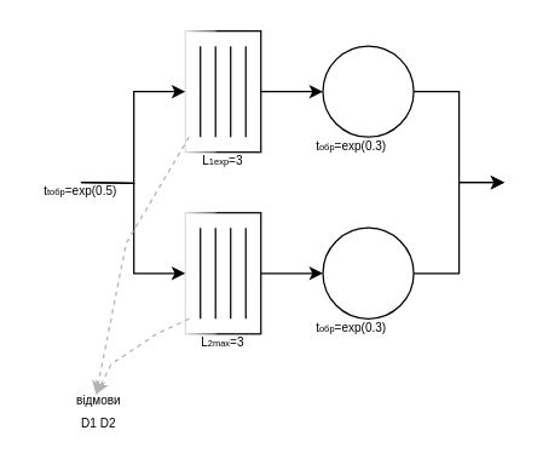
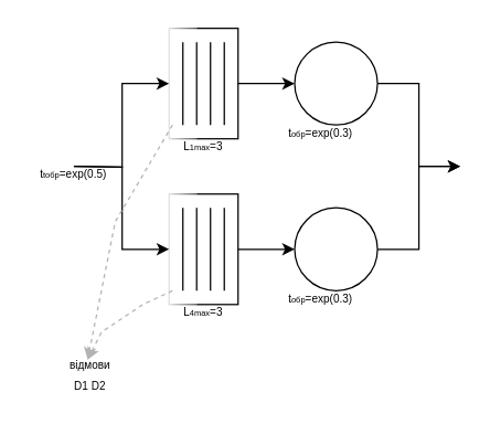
  <mxCell id="0" />
  <mxCell id="1" parent="0" />
  <mxCell id="2" style="edgeStyle=orthogonalEdgeStyle;rounded=0;orthogonalLoop=1;jettySize=auto;html=1;exitX=1;exitY=0.5;exitDx=0;exitDy=0;entryX=0;entryY=0.5;entryDx=0;entryDy=0;" edge="1" parent="1" source="3"><mxGeometry relative="1" as="geometry"><mxPoint x="333" y="120" as="targetPoint" /><Array as="points"><mxPoint x="303" y="60" /><mxPoint x="303" y="120" /></Array></mxGeometry></mxCell>
  <mxCell id="3" value="" style="ellipse;whiteSpace=wrap;html=1;glass=1;strokeColor=default;" vertex="1" parent="1"><mxGeometry x="213" y="30" width="60" height="60" as="geometry" /></mxCell>
  <mxCell id="4" value="" style="group" vertex="1" connectable="0" parent="1"><mxGeometry x="122" y="20" width="50" height="80" as="geometry" /></mxCell>
  <mxCell id="5" value="" style="rounded=0;whiteSpace=wrap;html=1;rotation=-90;strokeColor=default;perimeterSpacing=0;glass=1;strokeWidth=1;" vertex="1" parent="4"><mxGeometry x="-15" y="15" width="80" height="50" as="geometry" /></mxCell>
  <mxCell id="6" value="" style="endArrow=none;html=1;rounded=0;" edge="1" parent="4"><mxGeometry width="50" height="50" relative="1" as="geometry"><mxPoint x="10" y="70" as="sourcePoint" /><mxPoint x="10" y="10" as="targetPoint" /></mxGeometry></mxCell>
  <mxCell id="7" value="" style="endArrow=none;html=1;rounded=0;" edge="1" parent="4"><mxGeometry width="50" height="50" relative="1" as="geometry"><mxPoint x="20" y="70" as="sourcePoint" /><mxPoint x="20" y="10" as="targetPoint" /></mxGeometry></mxCell>
  <mxCell id="8" value="" style="endArrow=none;html=1;rounded=0;" edge="1" parent="4"><mxGeometry width="50" height="50" relative="1" as="geometry"><mxPoint x="30" y="70" as="sourcePoint" /><mxPoint x="30" y="10" as="targetPoint" /></mxGeometry></mxCell>
  <mxCell id="9" value="" style="endArrow=none;html=1;rounded=0;" edge="1" parent="4"><mxGeometry width="50" height="50" relative="1" as="geometry"><mxPoint x="40" y="70" as="sourcePoint" /><mxPoint x="40" y="10" as="targetPoint" /></mxGeometry></mxCell>
  <mxCell id="10" style="edgeStyle=orthogonalEdgeStyle;rounded=0;orthogonalLoop=1;jettySize=auto;html=1;entryX=0;entryY=0.5;entryDx=0;entryDy=0;" edge="1" parent="1" source="11"><mxGeometry relative="1" as="geometry"><mxPoint x="333" y="120" as="targetPoint" /><Array as="points"><mxPoint x="303" y="180" /><mxPoint x="303" y="120" /></Array></mxGeometry></mxCell>
  <mxCell id="11" value="" style="ellipse;whiteSpace=wrap;html=1;glass=1;strokeColor=default;" vertex="1" parent="1"><mxGeometry x="213" y="150" width="60" height="60" as="geometry" /></mxCell>
  <mxCell id="12" value="" style="group" vertex="1" connectable="0" parent="1"><mxGeometry x="122" y="140" width="50" height="80" as="geometry" /></mxCell>
  <mxCell id="13" value="" style="rounded=0;whiteSpace=wrap;html=1;rotation=-90;strokeColor=default;perimeterSpacing=0;glass=1;strokeWidth=1;" vertex="1" parent="12"><mxGeometry x="-15" y="15" width="80" height="50" as="geometry" /></mxCell>
  <mxCell id="14" value="" style="endArrow=none;html=1;rounded=0;" edge="1" parent="12"><mxGeometry width="50" height="50" relative="1" as="geometry"><mxPoint x="10" y="70" as="sourcePoint" /><mxPoint x="10" y="10" as="targetPoint" /></mxGeometry></mxCell>
  <mxCell id="15" value="" style="endArrow=none;html=1;rounded=0;" edge="1" parent="12"><mxGeometry width="50" height="50" relative="1" as="geometry"><mxPoint x="20" y="70" as="sourcePoint" /><mxPoint x="20" y="10" as="targetPoint" /></mxGeometry></mxCell>
  <mxCell id="16" value="" style="endArrow=none;html=1;rounded=0;" edge="1" parent="12"><mxGeometry width="50" height="50" relative="1" as="geometry"><mxPoint x="30" y="70" as="sourcePoint" /><mxPoint x="30" y="10" as="targetPoint" /></mxGeometry></mxCell>
  <mxCell id="17" value="" style="endArrow=none;html=1;rounded=0;" edge="1" parent="12"><mxGeometry width="50" height="50" relative="1" as="geometry"><mxPoint x="40" y="70" as="sourcePoint" /><mxPoint x="40" y="10" as="targetPoint" /></mxGeometry></mxCell>
  <mxCell id="18" style="edgeStyle=orthogonalEdgeStyle;rounded=0;orthogonalLoop=1;jettySize=auto;html=1;entryX=0.5;entryY=0;entryDx=0;entryDy=0;" edge="1" parent="1" target="5"><mxGeometry relative="1" as="geometry"><mxPoint x="53" y="120" as="sourcePoint" /></mxGeometry></mxCell>
  <mxCell id="19" style="edgeStyle=orthogonalEdgeStyle;rounded=0;orthogonalLoop=1;jettySize=auto;html=1;entryX=0.5;entryY=0;entryDx=0;entryDy=0;" edge="1" parent="1" target="13"><mxGeometry relative="1" as="geometry"><mxPoint x="53" y="120" as="sourcePoint" /></mxGeometry></mxCell>
  <mxCell id="20" style="edgeStyle=orthogonalEdgeStyle;rounded=0;orthogonalLoop=1;jettySize=auto;html=1;entryX=0;entryY=0.5;entryDx=0;entryDy=0;" edge="1" parent="1" source="5" target="3"><mxGeometry relative="1" as="geometry" /></mxCell>
  <mxCell id="21" style="edgeStyle=orthogonalEdgeStyle;rounded=0;orthogonalLoop=1;jettySize=auto;html=1;" edge="1" parent="1" source="13" target="11"><mxGeometry relative="1" as="geometry" /></mxCell>
  <mxCell id="22" value="&lt;font style=&quot;&quot;&gt;&lt;span style=&quot;font-size: 8px;&quot;&gt;t&lt;/span&gt;&lt;font style=&quot;font-size: 6px;&quot;&gt;tобр&lt;/font&gt;&lt;span style=&quot;font-size: 8px;&quot;&gt;=exp(0.5)&lt;/span&gt;&lt;/font&gt;" style="text;html=1;strokeColor=none;fillColor=none;align=center;verticalAlign=middle;whiteSpace=wrap;rounded=0;glass=1;strokeWidth=1;" vertex="1" parent="1"><mxGeometry x="23" y="110" width="60" height="30" as="geometry" /></mxCell>
  <mxCell id="23" value="&lt;font style=&quot;&quot;&gt;&lt;span style=&quot;font-size: 8px;&quot;&gt;t&lt;/span&gt;&lt;font style=&quot;font-size: 6px;&quot;&gt;обр&lt;/font&gt;&lt;span style=&quot;font-size: 8px;&quot;&gt;=exp(0.3)&lt;/span&gt;&lt;/font&gt;" style="text;html=1;strokeColor=none;fillColor=none;align=center;verticalAlign=middle;whiteSpace=wrap;rounded=0;glass=1;strokeWidth=1;" vertex="1" parent="1"><mxGeometry x="187" y="80" width="90" height="30" as="geometry" /></mxCell>
  <mxCell id="24" value="&lt;font style=&quot;&quot;&gt;&lt;span style=&quot;font-size: 8px;&quot;&gt;t&lt;/span&gt;&lt;font style=&quot;font-size: 6px;&quot;&gt;обр&lt;/font&gt;&lt;span style=&quot;font-size: 8px;&quot;&gt;=&lt;/span&gt;&lt;/font&gt;&lt;span style=&quot;font-size: 8px;&quot;&gt;exp(0.3)&lt;/span&gt;" style="text;html=1;strokeColor=none;fillColor=none;align=center;verticalAlign=middle;whiteSpace=wrap;rounded=0;glass=1;strokeWidth=1;" vertex="1" parent="1"><mxGeometry x="187" y="200" width="90" height="30" as="geometry" /></mxCell>
- <mxCell id="25" value="&lt;span style=&quot;font-size: 8px;&quot;&gt;L&lt;/span&gt;&lt;font style=&quot;font-size: 6px;&quot;&gt;2max&lt;/font&gt;&lt;span style=&quot;font-size: 8px;&quot;&gt;=3&lt;/span&gt;" style="text;html=1;strokeColor=none;fillColor=none;align=center;verticalAlign=middle;whiteSpace=wrap;rounded=0;glass=1;strokeWidth=1;" vertex="1" parent="1"><mxGeometry x="102" y="210" width="90" height="30" as="geometry" /></mxCell>
- <mxCell id="26" value="&lt;span style=&quot;font-size: 8px;&quot;&gt;L&lt;/span&gt;&lt;font style=&quot;font-size: 6px;&quot;&gt;1&lt;/font&gt;&lt;font style=&quot;font-size: 6px;&quot;&gt;exp&lt;/font&gt;&lt;span style=&quot;font-size: 8px;&quot;&gt;=3&lt;/span&gt;" style="text;html=1;strokeColor=none;fillColor=none;align=center;verticalAlign=middle;whiteSpace=wrap;rounded=0;glass=1;strokeWidth=1;" vertex="1" parent="1"><mxGeometry x="102" y="90" width="90" height="30" as="geometry" /></mxCell>
+ <mxCell id="25" value="&lt;span style=&quot;font-size: 8px;&quot;&gt;L&lt;/span&gt;&lt;font style=&quot;font-size: 6px;&quot;&gt;4max&lt;/font&gt;&lt;span style=&quot;font-size: 8px;&quot;&gt;=3&lt;/span&gt;" style="text;html=1;strokeColor=none;fillColor=none;align=center;verticalAlign=middle;whiteSpace=wrap;rounded=0;glass=1;strokeWidth=1;" vertex="1" parent="1"><mxGeometry x="102" y="210" width="90" height="30" as="geometry" /></mxCell>
+ <mxCell id="26" value="&lt;span style=&quot;font-size: 8px;&quot;&gt;L&lt;/span&gt;&lt;font style=&quot;font-size: 6px;&quot;&gt;1&lt;/font&gt;&lt;font style=&quot;font-size: 6px;&quot;&gt;max&lt;/font&gt;&lt;span style=&quot;font-size: 8px;&quot;&gt;=3&lt;/span&gt;" style="text;html=1;strokeColor=none;fillColor=none;align=center;verticalAlign=middle;whiteSpace=wrap;rounded=0;glass=1;strokeWidth=1;" vertex="1" parent="1"><mxGeometry x="102" y="90" width="90" height="30" as="geometry" /></mxCell>
  <mxCell id="27" value="" style="endArrow=classic;html=1;rounded=0;fontSize=6;exitX=0.25;exitY=0;exitDx=0;exitDy=0;dashed=1;strokeColor=#B3B3B3;" edge="1" parent="1" source="26"><mxGeometry width="50" height="50" relative="1" as="geometry"><mxPoint x="43" y="180" as="sourcePoint" /><mxPoint x="63" y="260" as="targetPoint" /><Array as="points"><mxPoint x="83" y="160" /></Array></mxGeometry></mxCell>
  <mxCell id="28" value="" style="endArrow=classic;html=1;rounded=0;fontSize=6;exitX=0.25;exitY=0;exitDx=0;exitDy=0;dashed=1;strokeColor=#B3B3B3;" edge="1" parent="1" source="25"><mxGeometry width="50" height="50" relative="1" as="geometry"><mxPoint x="134.5" y="100" as="sourcePoint" /><mxPoint x="63" y="260" as="targetPoint" /><Array as="points"><mxPoint x="103" y="220" /><mxPoint x="73" y="240" /></Array></mxGeometry></mxCell>
  <mxCell id="29" value="&lt;span style=&quot;font-size: 8px;&quot;&gt;відмови&lt;br&gt;&lt;/span&gt;&lt;font style=&quot;font-size: 8px;&quot;&gt;D1 D2&lt;/font&gt;" style="text;html=1;strokeColor=none;fillColor=none;align=center;verticalAlign=middle;whiteSpace=wrap;rounded=0;glass=1;strokeWidth=1;" vertex="1" parent="1"><mxGeometry x="20" y="255" width="90" height="30" as="geometry" /></mxCell>
